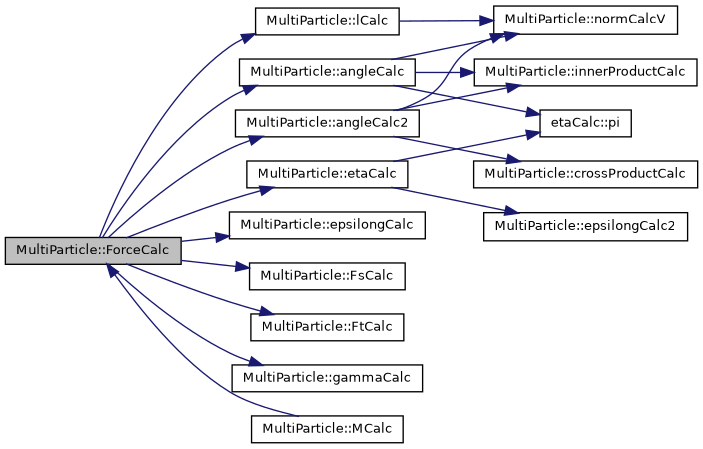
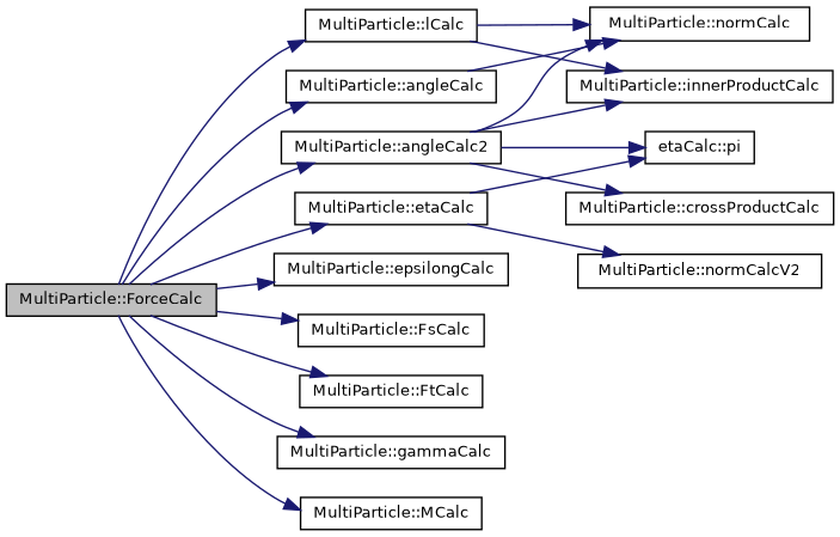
  digraph {
    rankdir=LR
    node [color=black fillcolor=white fontname=Helvetica fontsize=10 shape=record style=filled]
    edge [color=midnightblue fontname=Helvetica fontsize=10 labelfontname=Helvetica labelfontsize=10 style=solid]
    n1 [fillcolor=grey75 fontcolor=black height=0.2 label="MultiParticle::ForceCalc" width=0.4]
    n2 [height=0.2 label="MultiParticle::angleCalc" width=0.4]
    n3 [height=0.2 label="MultiParticle::angleCalc2" width=0.4]
    n4 [height=0.2 label="MultiParticle::epsilongCalc" width=0.4]
    n5 [height=0.2 label="MultiParticle::etaCalc" width=0.4]
    n6 [height=0.2 label="MultiParticle::FsCalc" width=0.4]
    n7 [height=0.2 label="MultiParticle::FtCalc" width=0.4]
    n8 [height=0.2 label="MultiParticle::gammaCalc" width=0.4]
    n9 [height=0.2 label="MultiParticle::lCalc" width=0.4]
    n10 [height=0.2 label="MultiParticle::MCalc" width=0.4]
    n11 [height=0.2 label="MultiParticle::innerProductCalc" width=0.4]
-   n12 [height=0.2 label="MultiParticle::normCalcV" width=0.4]
+   n12 [height=0.2 label="MultiParticle::normCalc" width=0.4]
    n13 [height=0.2 label="MultiParticle::crossProductCalc" width=0.4]
    n14 [height=0.2 label="etaCalc::pi" width=0.4]
-   n15 [height=0.2 label="MultiParticle::epsilongCalc2" width=0.4]
+   n15 [height=0.2 label="MultiParticle::normCalcV2" width=0.4]
    n1 -> n2
    n1 -> n3
    n1 -> n4
    n1 -> n5
    n1 -> n6
    n1 -> n7
    n1 -> n8
    n1 -> n9
-   n10 -> n1
-   n2 -> n11
+   n1 -> n10
+   n9 -> n11
    n2 -> n12
    n3 -> n11
    n3 -> n12
    n3 -> n13
-   n2 -> n14
+   n3 -> n14
    n5 -> n14
    n5 -> n15
    n9 -> n12
  }
